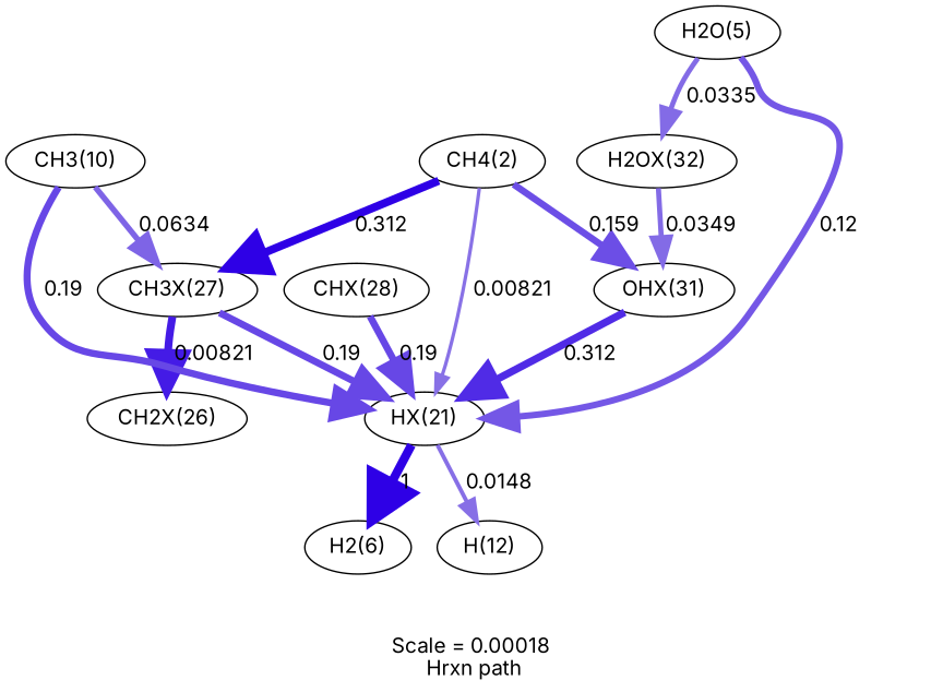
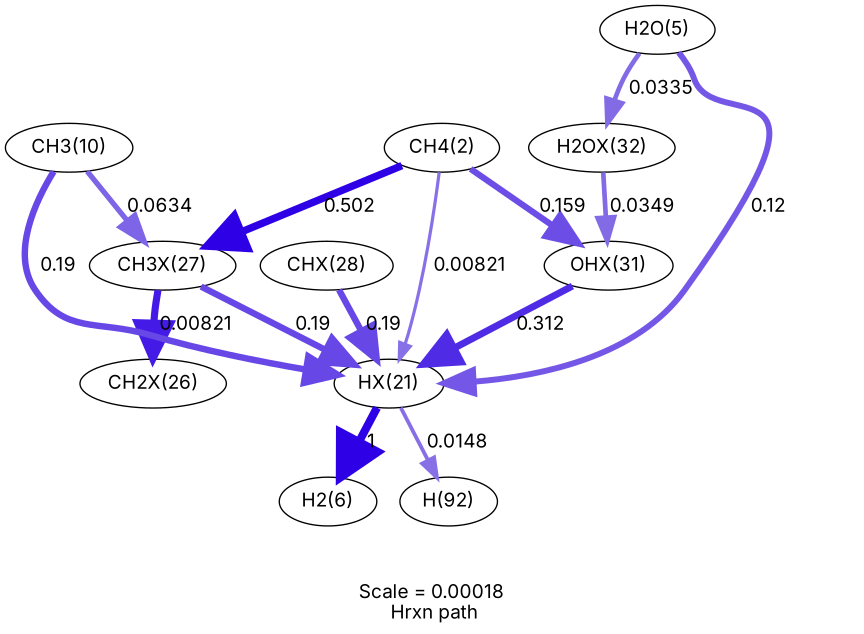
  digraph {
    fontname=Inter
    label="Scale = 0.00018\l Hrxn path"
    node [fontname=Inter]
    edge [arrowsize=2.37 color="0.7, 0.69, 0.9" fontname=Inter penwidth=4.75]
    n1 [label="HX(21)"]
    n2 [label="H2(6)"]
-   n3 [label="H(12)"]
+   n3 [label="H(92)"]
    n4 [label="CH4(2)"]
    n5 [label="CH3X(27)"]
    n6 [label="OHX(31)"]
    n7 [label="CH2X(26)"]
    n8 [label="CHX(28)"]
    n9 [label="H2O(5)"]
    n10 [label="H2OX(32)"]
    n11 [label="CH3(10)"]
    n1 -> n2 [arrowsize=3 color="0.7, 1.5, 0.9" label=" 1" penwidth=6]
    n1 -> n3 [arrowsize=1.41 color="0.7, 0.515, 0.9" label=" 0.0148" penwidth=2.82]
    n4 -> n1 [arrowsize=1.19 color="0.7, 0.508, 0.9" label=" 0.00821" penwidth=2.37]
-   n4 -> n5 [arrowsize=2.74 color="0.7, 1, 0.9" label=" 0.312" penwidth=5.48]
+   n4 -> n5 [arrowsize=2.74 color="0.7, 1, 0.9" label=" 0.502" penwidth=5.48]
    n4 -> n6 [arrowsize=2.31 color="0.7, 0.659, 0.9" label=" 0.159" penwidth=4.61]
    n5 -> n1 [label=" 0.19"]
    n5 -> n7 [arrowsize=2.64 color="0.7, 0.881, 0.9" label=" 0.00821" penwidth=5.27]
    n6 -> n1 [arrowsize=2.56 color="0.7, 0.812, 0.9" label=" 0.312" penwidth=5.12]
    n8 -> n1 [label=" 0.19"]
    n9 -> n1 [arrowsize=2.2 color="0.7, 0.62, 0.9" label=" 0.12" penwidth=4.4]
    n9 -> n10 [arrowsize=1.72 color="0.7, 0.534, 0.9" label=" 0.0335" penwidth=3.44]
    n10 -> n6 [arrowsize=1.73 color="0.7, 0.535, 0.9" label=" 0.0349" penwidth=3.47]
    n11 -> n1 [label=" 0.19"]
    n11 -> n5 [arrowsize=1.96 color="0.7, 0.563, 0.9" label=" 0.0634" penwidth=3.92]
  }
